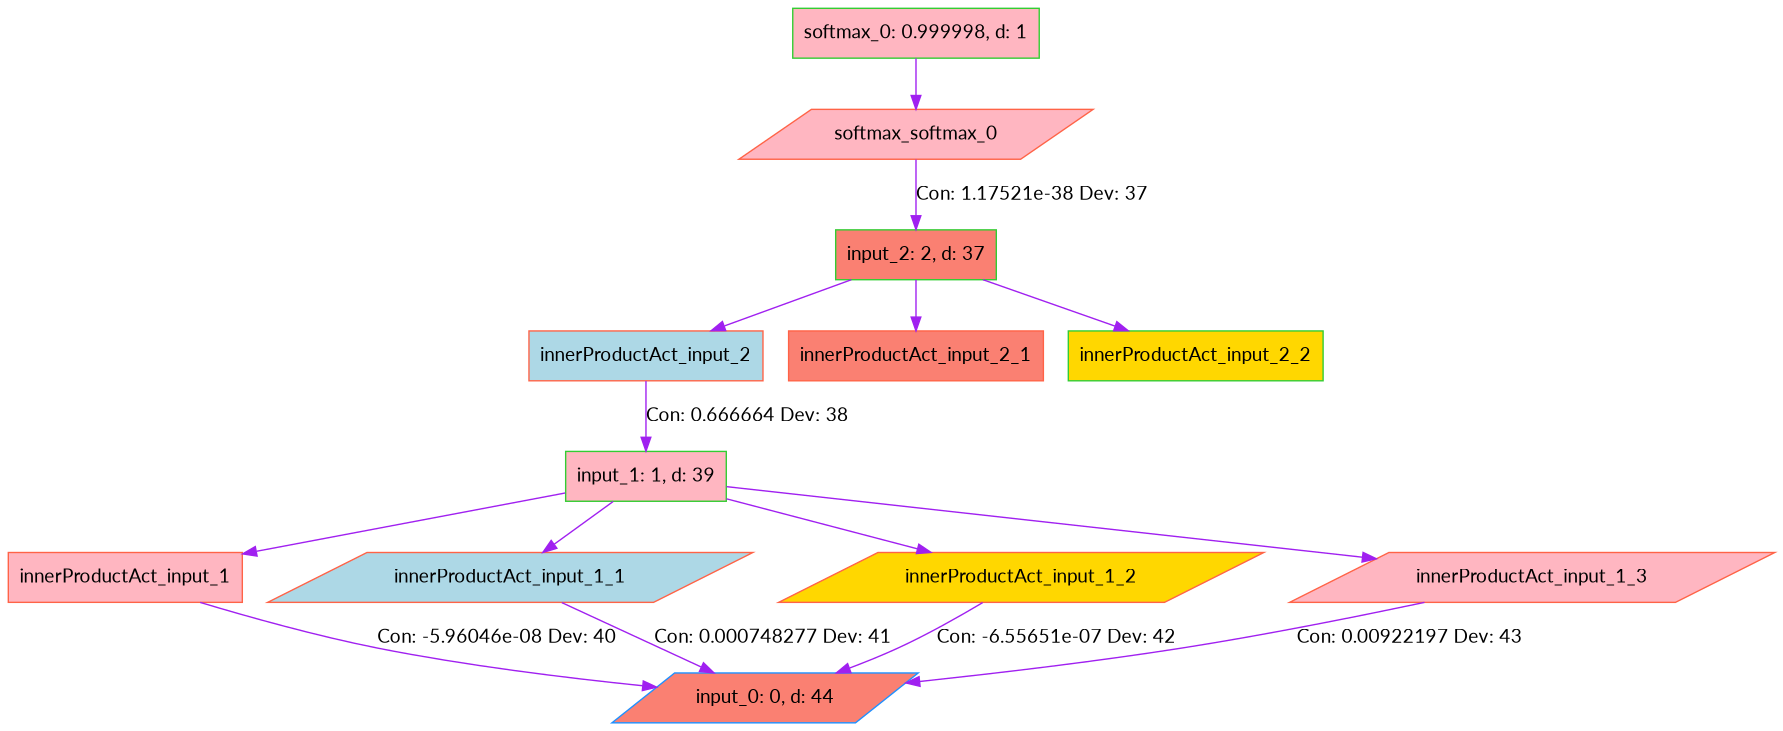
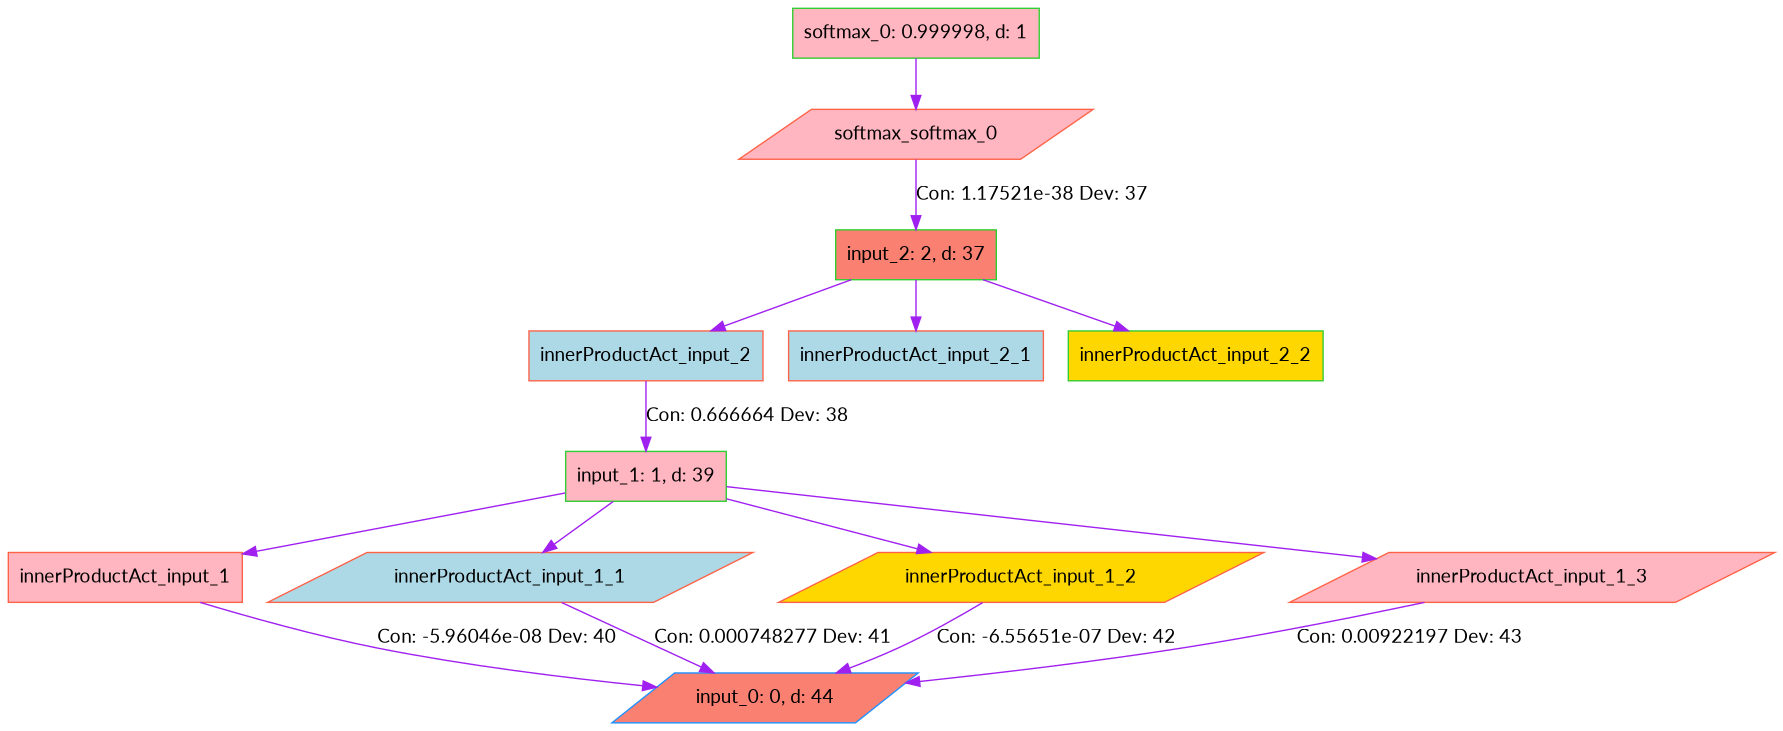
  digraph {
    fontname=Lato
    node [color=tomato fillcolor=lightpink fontname=Lato shape=box style=filled]
    edge [color=purple fontname=Lato]
    n1 [color=limegreen label="softmax_0: 0.999998, d: 1"]
    n2 [label=softmax_softmax_0 shape=parallelogram]
    n3 [color=limegreen fillcolor=salmon label="input_2: 2, d: 37"]
    n4 [fillcolor=lightblue label=innerProductAct_input_2]
-   n5 [fillcolor=salmon label=innerProductAct_input_2_1]
+   n5 [fillcolor=lightblue label=innerProductAct_input_2_1]
    n6 [color=limegreen fillcolor=gold label=innerProductAct_input_2_2]
    n7 [color=limegreen label="input_1: 1, d: 39"]
    n8 [label=innerProductAct_input_1]
    n9 [fillcolor=lightblue label=innerProductAct_input_1_1 shape=parallelogram]
    n10 [fillcolor=gold label=innerProductAct_input_1_2 shape=parallelogram]
    n11 [label=innerProductAct_input_1_3 shape=parallelogram]
    n12 [color=dodgerblue fillcolor=salmon label="input_0: 0, d: 44" shape=parallelogram]
    n1 -> n2
    n2 -> n3 [label="Con: 1.17521e-38 Dev: 37"]
    n3 -> n4
    n3 -> n5
    n3 -> n6
    n4 -> n7 [label="Con: 0.666664 Dev: 38"]
    n7 -> n8
    n7 -> n9
    n7 -> n10
    n7 -> n11
    n8 -> n12 [label="Con: -5.96046e-08 Dev: 40"]
    n9 -> n12 [label="Con: 0.000748277 Dev: 41"]
    n10 -> n12 [label="Con: -6.55651e-07 Dev: 42"]
    n11 -> n12 [label="Con: 0.00922197 Dev: 43"]
  }
